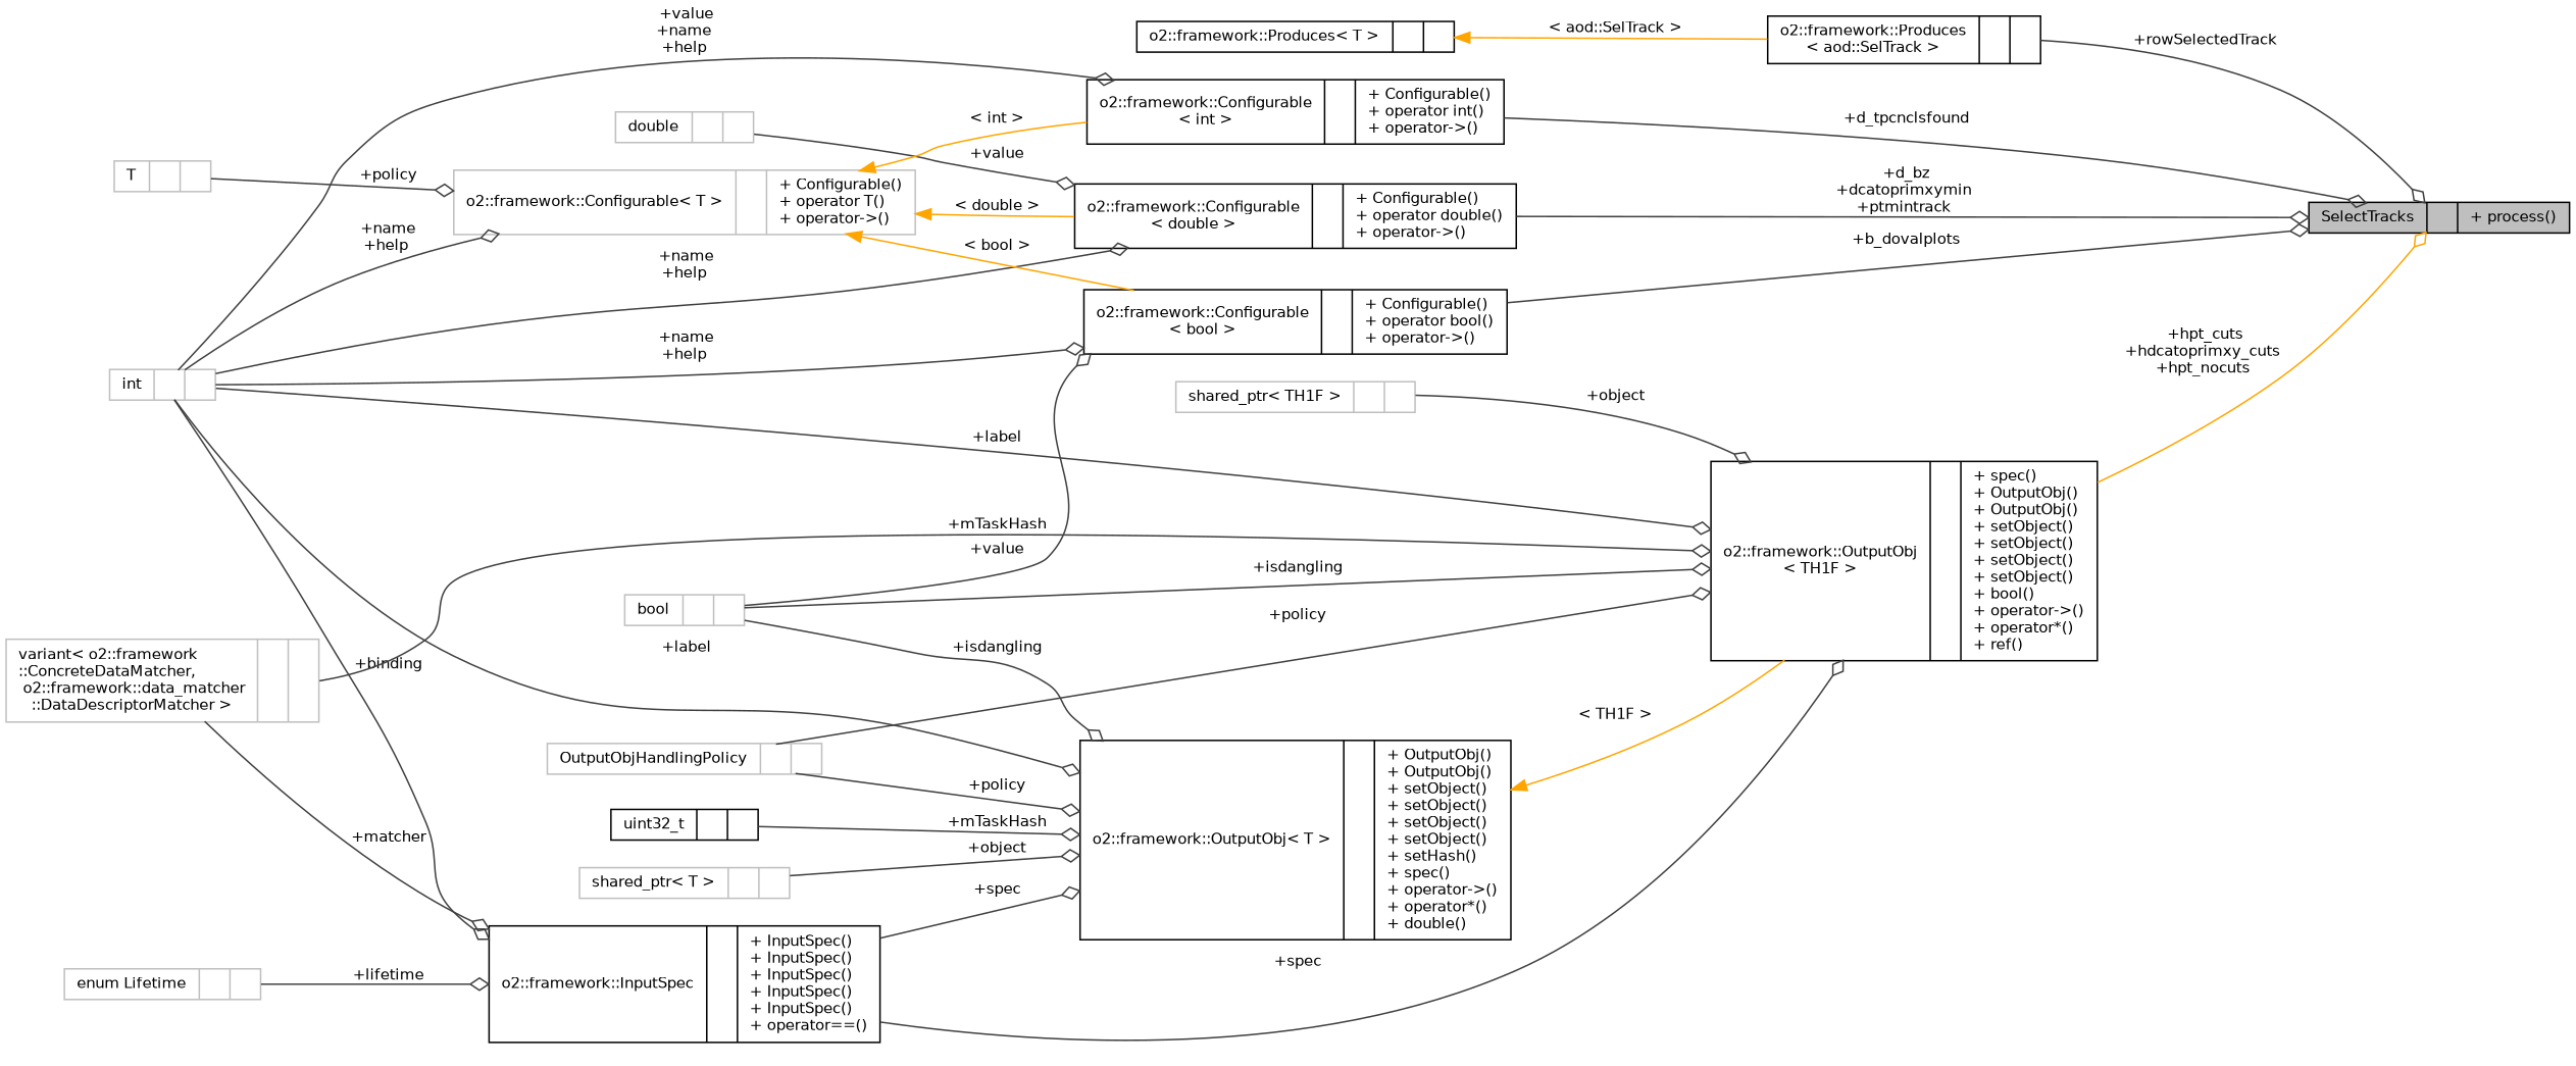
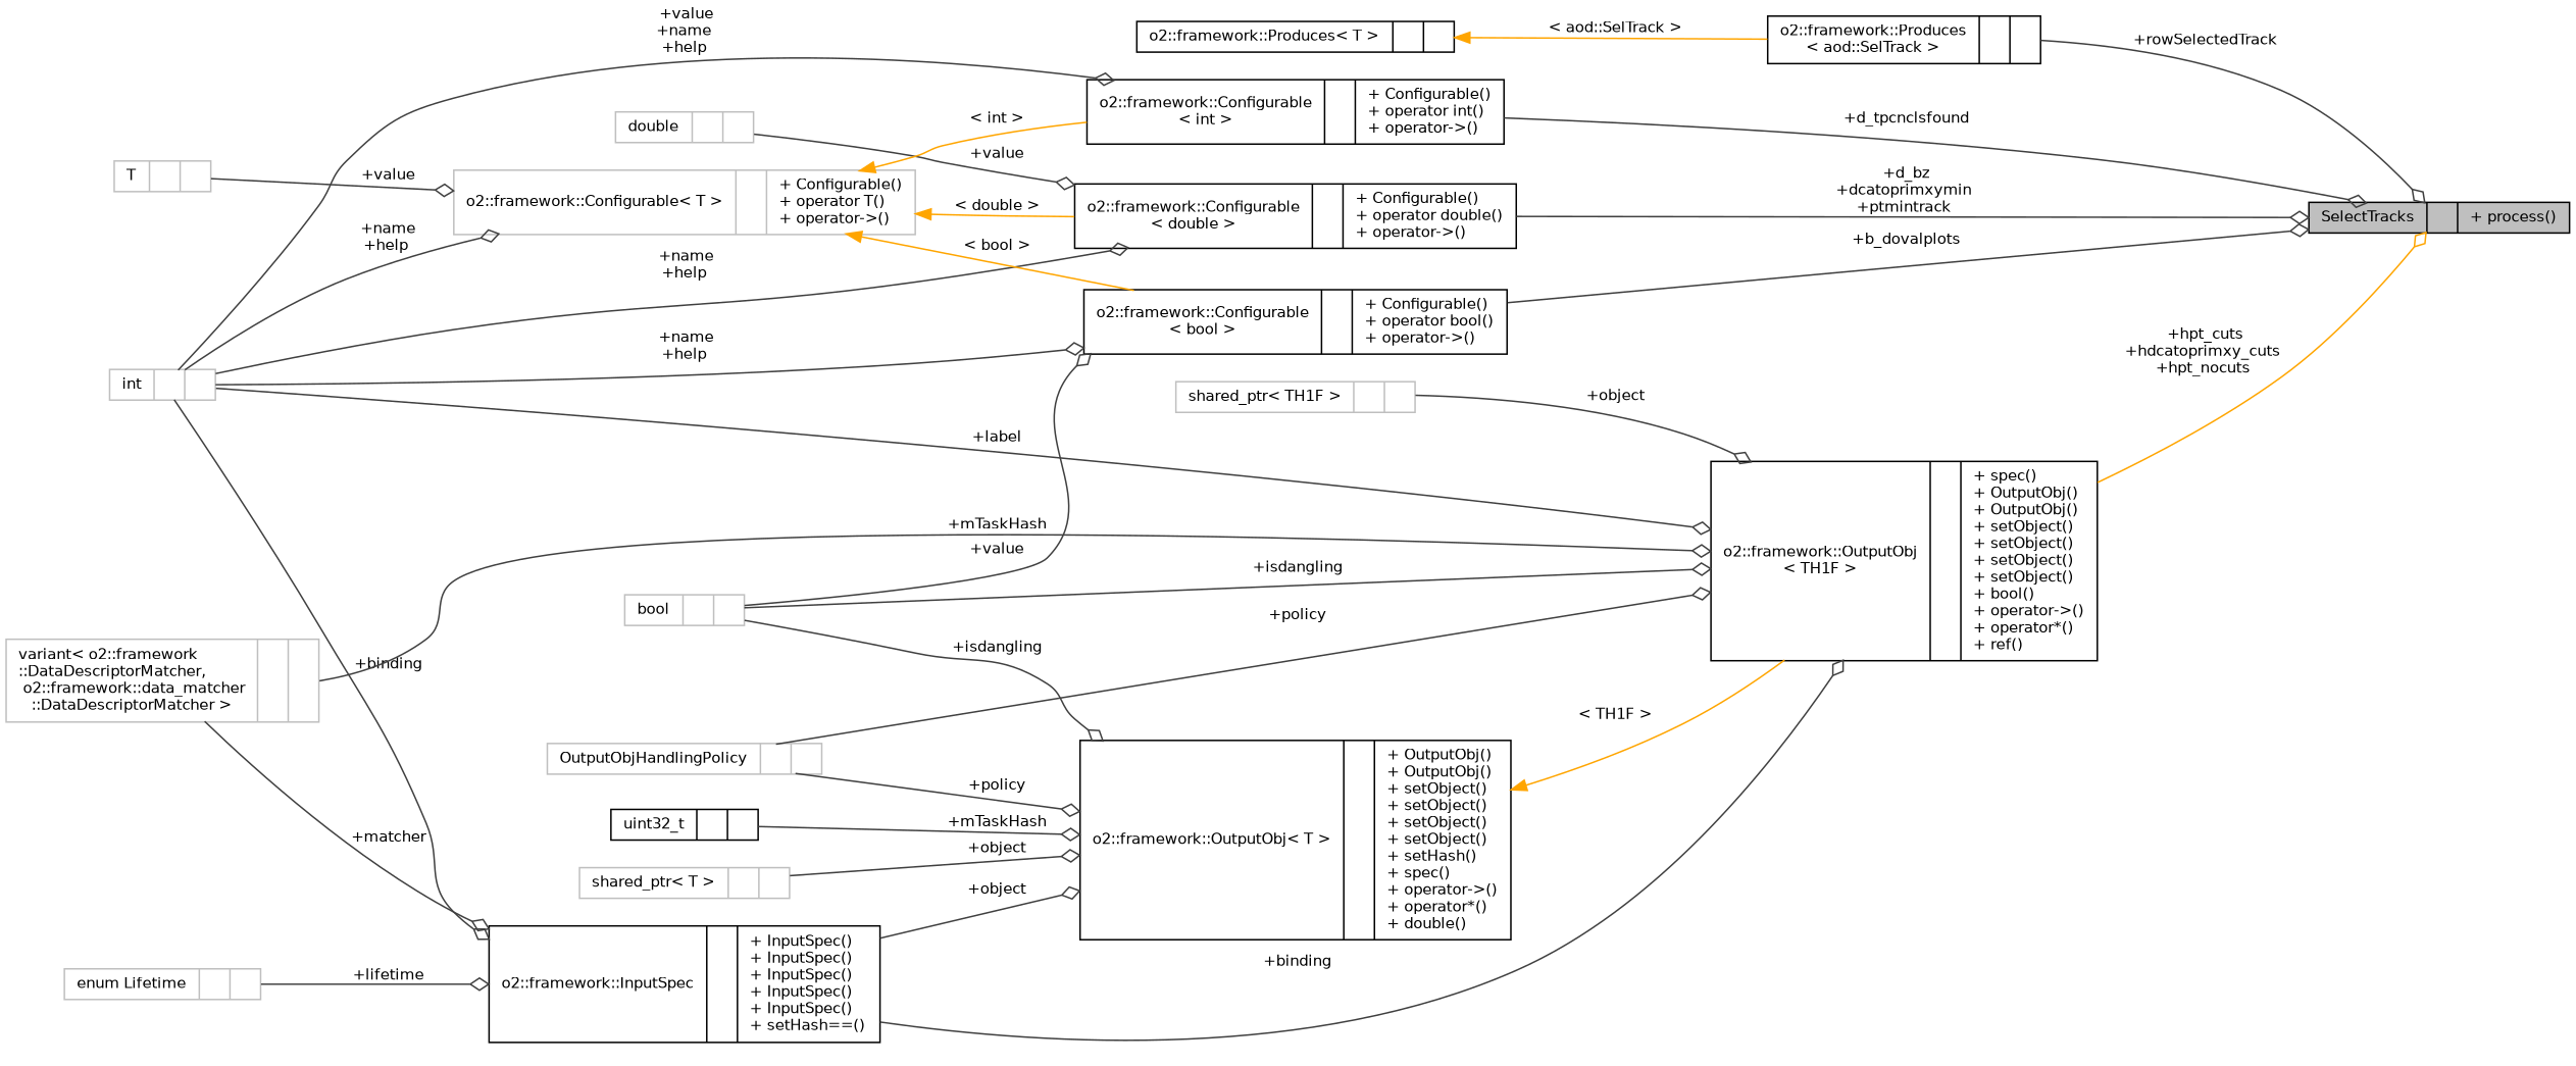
  digraph {
    fontname="DejaVu Sans"
    rankdir=LR
    node [color=black fontname="DejaVu Sans" fontsize=10 shape=record]
    edge [arrowhead=odiamond color=grey25 fontname="DejaVu Sans" fontsize=10 labelfontname=Helvetica labelfontsize=10 style=solid]
    n1 [fillcolor=grey75 fontcolor=black height=0.2 label="{SelectTracks\n||+ process()\l}" style=filled width=0.4]
    n2 [height=0.2 label="{o2::framework::Produces\l\< aod::SelTrack \>\n||}" width=0.4]
    n3 [height=0.2 label="{o2::framework::Produces\< T \>\n||}" width=0.4]
    n4 [height=0.2 label="{o2::framework::Configurable\l\< double \>\n||+ Configurable()\l+ operator double()\l+ operator-\>()\l}" width=0.4]
    n5 [color=grey75 height=0.2 label="{double\n||}" width=0.4]
    n6 [color=grey75 height=0.2 label="{int\n||}" width=0.4]
    n7 [color=grey75 height=0.2 label="{o2::framework::Configurable\< T \>\n||+ Configurable()\l+ operator T()\l+ operator-\>()\l}" width=0.4]
    n8 [height=0.2 label="{o2::framework::Configurable\l\< int \>\n||+ Configurable()\l+ operator int()\l+ operator-\>()\l}" width=0.4]
    n9 [height=0.2 label="{o2::framework::Configurable\l\< bool \>\n||+ Configurable()\l+ operator bool()\l+ operator-\>()\l}" width=0.4]
    n10 [height=0.2 label="{o2::framework::OutputObj\l\< TH1F \>\n||+ spec()\l+ OutputObj()\l+ OutputObj()\l+ setObject()\l+ setObject()\l+ setObject()\l+ setObject()\l+ bool()\l+ operator-\>()\l+ operator*()\l+ ref()\l}" width=0.4]
-   n11 [height=0.2 label="{o2::framework::InputSpec\n||+ InputSpec()\l+ InputSpec()\l+ InputSpec()\l+ InputSpec()\l+ InputSpec()\l+ operator==()\l}" width=0.4]
+   n11 [height=0.2 label="{o2::framework::InputSpec\n||+ InputSpec()\l+ InputSpec()\l+ InputSpec()\l+ InputSpec()\l+ InputSpec()\l+ setHash==()\l}" width=0.4]
    n12 [height=0.2 label="{o2::framework::OutputObj\< T \>\n||+ OutputObj()\l+ OutputObj()\l+ setObject()\l+ setObject()\l+ setObject()\l+ setObject()\l+ setHash()\l+ spec()\l+ operator-\>()\l+ operator*()\l+ double()\l}" width=0.4]
    n13 [color=grey75 height=0.2 label="{T\n||}" width=0.4]
    n14 [color=grey75 height=0.2 label="{bool\n||}" width=0.4]
    n15 [color=grey75 height=0.2 label="{OutputObjHandlingPolicy\n||}" width=0.4]
    n16 [height=0.2 label="{uint32_t\n||}" width=0.4]
    n17 [color=grey75 height=0.2 label="{enum Lifetime\n||}" width=0.4]
-   n18 [color=grey75 height=0.2 label="{variant\< o2::framework\l::ConcreteDataMatcher,\l o2::framework::data_matcher\l::DataDescriptorMatcher \>\n||}" width=0.4]
+   n18 [color=grey75 height=0.2 label="{variant\< o2::framework\l::DataDescriptorMatcher,\l o2::framework::data_matcher\l::DataDescriptorMatcher \>\n||}" width=0.4]
    n19 [color=grey75 height=0.2 label="{shared_ptr\< TH1F \>\n||}" width=0.4]
    n20 [color=grey75 height=0.2 label="{shared_ptr\< T \>\n||}" width=0.4]
    n2 -> n1 [label=" +rowSelectedTrack"]
    n3 -> n2 [color=orange dir=back label=" \< aod::SelTrack \>" arrowhead=""]
    n4 -> n1 [label=" +d_bz\n+dcatoprimxymin\n+ptmintrack"]
    n5 -> n4 [label=" +value"]
    n6 -> n4 [label=" +name\n+help"]
    n6 -> n7 [label=" +name\n+help"]
    n6 -> n8 [label=" +value\n+name\n+help"]
    n6 -> n9 [label=" +name\n+help"]
    n6 -> n10 [label=" +label"]
    n6 -> n11 [label=" +binding"]
-   n6 -> n12 [label=" +label"]
    n7 -> n4 [color=orange dir=back label=" \< double \>" arrowhead=""]
    n7 -> n8 [color=orange dir=back label=" \< int \>" arrowhead=""]
    n7 -> n9 [color=orange dir=back label=" \< bool \>" arrowhead=""]
    n8 -> n1 [label=" +d_tpcnclsfound"]
    n9 -> n1 [label=" +b_dovalplots"]
    n10 -> n1 [color=orange label=" +hpt_cuts\n+hdcatoprimxy_cuts\n+hpt_nocuts"]
-   n11 -> n10 [label=" +spec"]
-   n11 -> n12 [label=" +spec"]
+   n11 -> n10 [label=" +binding"]
+   n11 -> n12 [label=" +object"]
    n12 -> n10 [color=orange dir=back label=" \< TH1F \>" arrowhead=""]
-   n13 -> n7 [label=" +policy"]
+   n13 -> n7 [label=" +value"]
    n14 -> n9 [label=" +value"]
    n14 -> n10 [label=" +isdangling"]
    n14 -> n12 [label=" +isdangling"]
    n15 -> n10 [label=" +policy"]
    n15 -> n12 [label=" +policy"]
    n16 -> n12 [label=" +mTaskHash"]
    n17 -> n11 [label=" +lifetime"]
    n18 -> n10 [label=" +mTaskHash"]
    n18 -> n11 [label=" +matcher"]
    n19 -> n10 [label=" +object"]
    n20 -> n12 [label=" +object"]
  }
